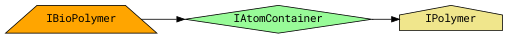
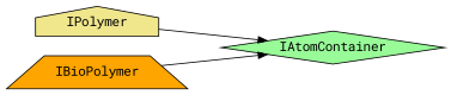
  digraph {
    fontname="Roboto Mono"
    rankdir=LR
    node [fontname="Roboto Mono" style=filled]
    edge [fontname="Roboto Mono"]
    n1 [fillcolor=khaki label=IPolymer shape=house]
    n2 [fillcolor=palegreen label=IAtomContainer shape=diamond]
    n3 [fillcolor=orange label=IBioPolymer shape=trapezium]
-   n2 -> n1
+   n1 -> n2
    n3 -> n2
  }
